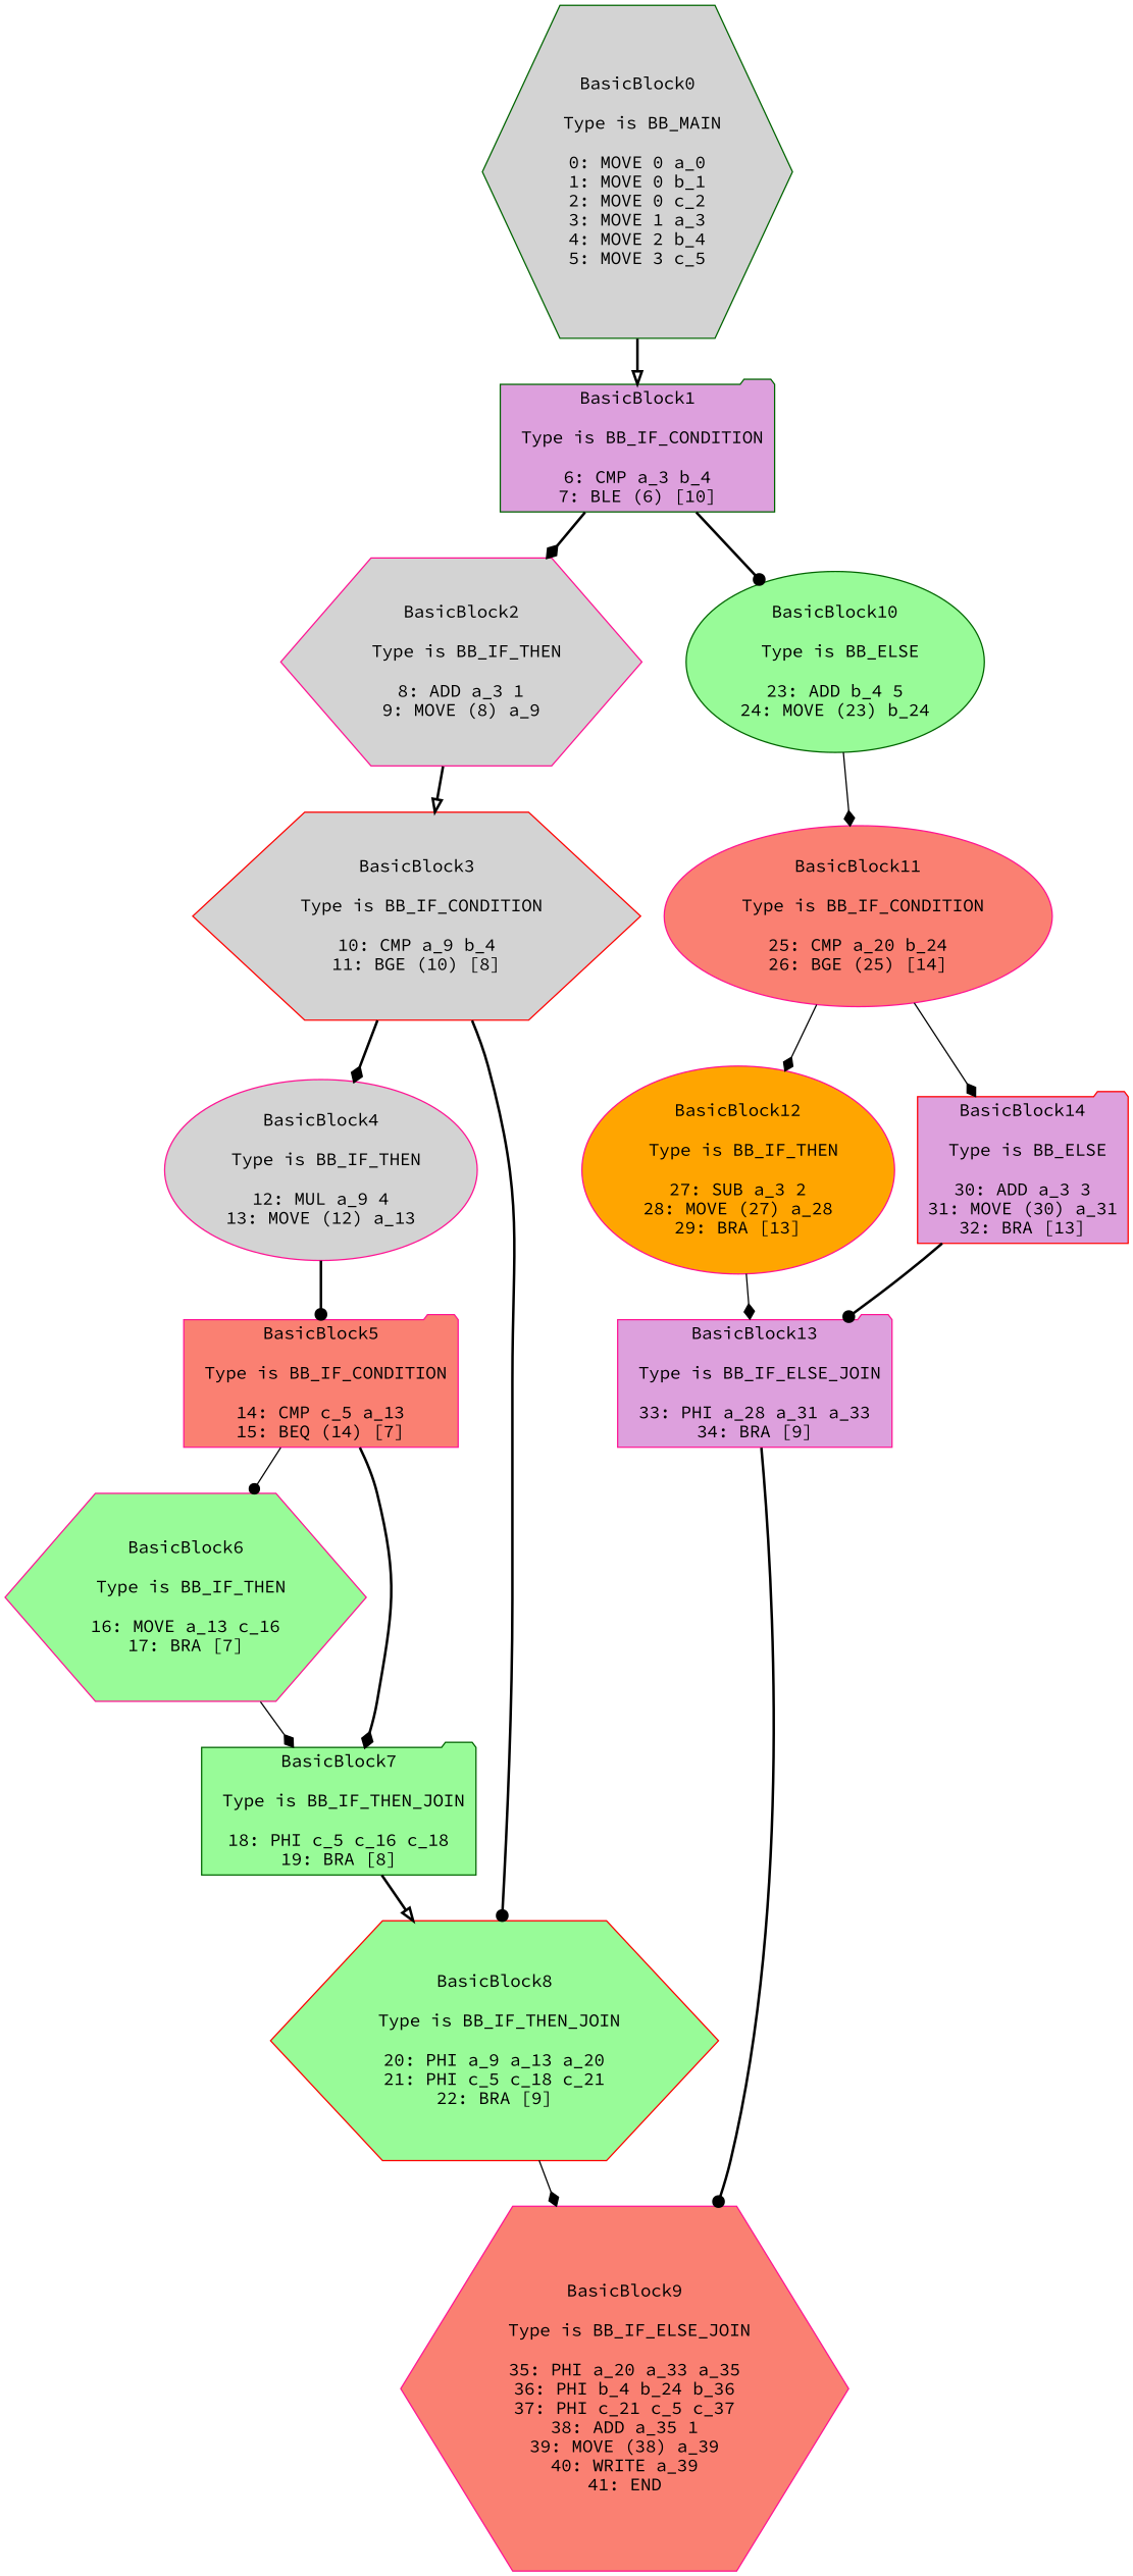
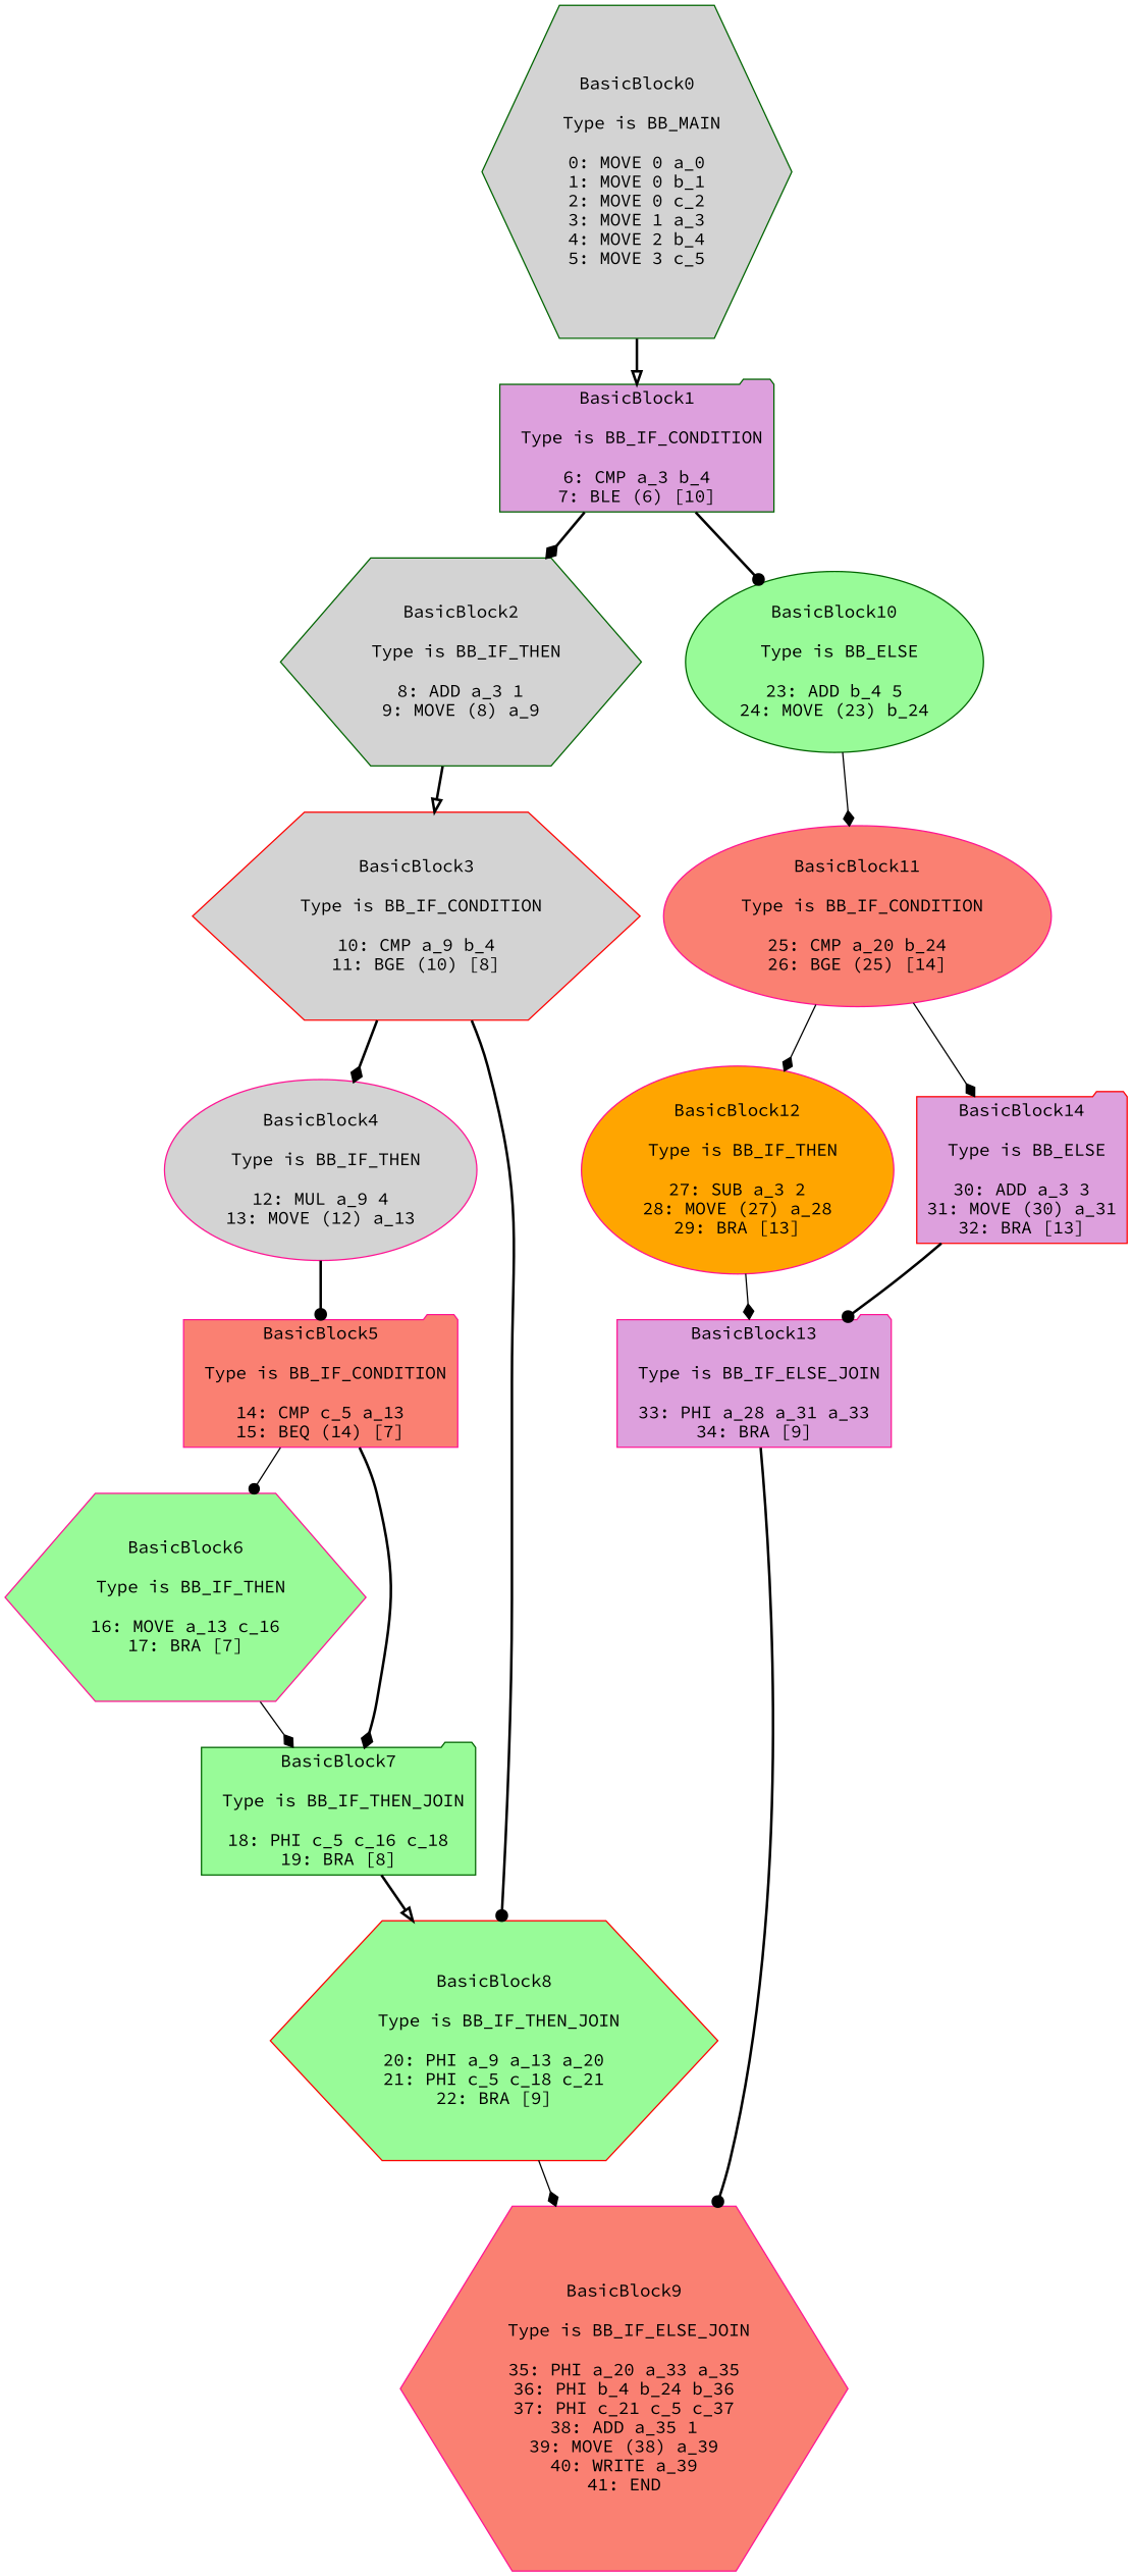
  digraph {
    fontname="Source Code Pro"
    node [shape=hexagon style=filled fillcolor=lightgrey color=deeppink fontname="Source Code Pro"]
    edge [style=bold arrowhead=diamond fontname="Source Code Pro"]
    n1 [label="BasicBlock0\n\n Type is BB_MAIN\n\n0: MOVE 0 a_0\n1: MOVE 0 b_1\n2: MOVE 0 c_2\n3: MOVE 1 a_3\n4: MOVE 2 b_4\n5: MOVE 3 c_5\n" color=darkgreen]
    n2 [label="BasicBlock1\n\n Type is BB_IF_CONDITION\n\n6: CMP a_3 b_4\n7: BLE (6) [10]\n" shape=folder fillcolor=plum color=darkgreen]
-   n3 [label="BasicBlock2\n\n Type is BB_IF_THEN\n\n8: ADD a_3 1\n9: MOVE (8) a_9\n"]
+   n3 [label="BasicBlock2\n\n Type is BB_IF_THEN\n\n8: ADD a_3 1\n9: MOVE (8) a_9\n" color=darkgreen]
    n4 [label="BasicBlock10\n\n Type is BB_ELSE\n\n23: ADD b_4 5\n24: MOVE (23) b_24\n" shape=ellipse fillcolor=palegreen color=darkgreen]
    n5 [label="BasicBlock3\n\n Type is BB_IF_CONDITION\n\n10: CMP a_9 b_4\n11: BGE (10) [8]\n" color=red]
    n6 [label="BasicBlock11\n\n Type is BB_IF_CONDITION\n\n25: CMP a_20 b_24\n26: BGE (25) [14]\n" shape=ellipse fillcolor=salmon]
    n7 [label="BasicBlock4\n\n Type is BB_IF_THEN\n\n12: MUL a_9 4\n13: MOVE (12) a_13\n" shape=ellipse]
    n8 [label="BasicBlock8\n\n Type is BB_IF_THEN_JOIN\n\n20: PHI a_9 a_13 a_20\n21: PHI c_5 c_18 c_21\n22: BRA [9]\n" fillcolor=palegreen color=red]
    n9 [label="BasicBlock5\n\n Type is BB_IF_CONDITION\n\n14: CMP c_5 a_13\n15: BEQ (14) [7]\n" shape=folder fillcolor=salmon]
    n10 [label="BasicBlock9\n\n Type is BB_IF_ELSE_JOIN\n\n35: PHI a_20 a_33 a_35\n36: PHI b_4 b_24 b_36\n37: PHI c_21 c_5 c_37\n38: ADD a_35 1\n39: MOVE (38) a_39\n40: WRITE a_39\n41: END\n" fillcolor=salmon]
    n11 [label="BasicBlock6\n\n Type is BB_IF_THEN\n\n16: MOVE a_13 c_16\n17: BRA [7]\n" fillcolor=palegreen]
    n12 [label="BasicBlock7\n\n Type is BB_IF_THEN_JOIN\n\n18: PHI c_5 c_16 c_18\n19: BRA [8]\n" shape=folder fillcolor=palegreen color=darkgreen]
    n13 [label="BasicBlock12\n\n Type is BB_IF_THEN\n\n27: SUB a_3 2\n28: MOVE (27) a_28\n29: BRA [13]\n" shape=ellipse fillcolor=orange]
    n14 [label="BasicBlock14\n\n Type is BB_ELSE\n\n30: ADD a_3 3\n31: MOVE (30) a_31\n32: BRA [13]\n" shape=folder fillcolor=plum color=red]
    n15 [label="BasicBlock13\n\n Type is BB_IF_ELSE_JOIN\n\n33: PHI a_28 a_31 a_33\n34: BRA [9]\n" shape=folder fillcolor=plum]
    n1 -> n2 [arrowhead=onormal]
    n2 -> n3
    n2 -> n4 [arrowhead=dot]
    n3 -> n5 [arrowhead=onormal]
    n4 -> n6 [style=solid]
    n5 -> n7
    n5 -> n8 [arrowhead=dot]
    n6 -> n13 [style=solid]
    n6 -> n14 [style=solid]
    n7 -> n9 [arrowhead=dot]
    n8 -> n10 [style=solid]
    n9 -> n11 [style=solid arrowhead=dot]
    n9 -> n12
    n11 -> n12 [style=solid]
    n12 -> n8 [arrowhead=onormal]
    n13 -> n15 [style=solid]
    n14 -> n15 [arrowhead=dot]
    n15 -> n10 [arrowhead=dot]
  }
